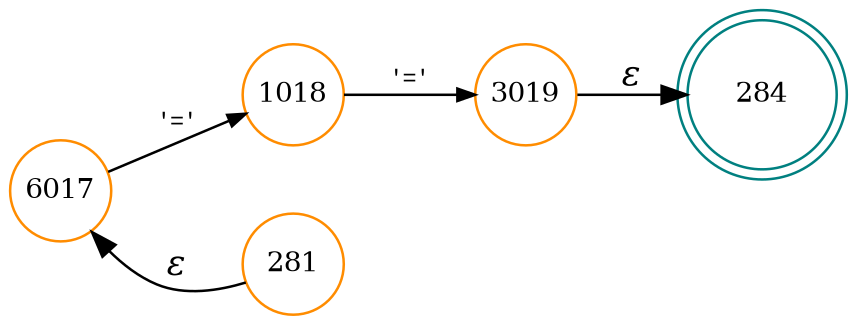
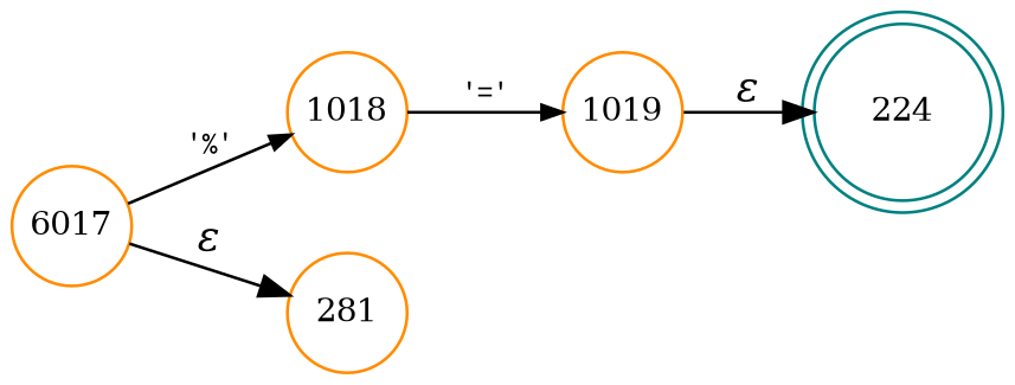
  digraph {
    rankdir=LR
    node [color=darkorange fixedsize=true fontsize=11 shape=circle peripheries=1]
    edge [fontname=Courier]
-   n1 [color=teal label=284 shape=doublecircle width=.6 peripheries=""]
+   n1 [color=teal label=224 shape=doublecircle width=.6 peripheries=""]
    n2 [label=6017 width=.55]
    n3 [label=1018 width=.55]
-   n4 [label=3019 width=.55]
+   n4 [label=1019 width=.55]
    n5 [label=281 width=.55]
-   n2 -> n3 [arrowhead=normal arrowsize=.7 fontsize=11 label="'='"]
+   n2 -> n3 [arrowhead=normal arrowsize=.7 fontsize=11 label="'%'"]
    n3 -> n4 [arrowhead=normal arrowsize=.7 fontsize=11 label="'='"]
    n4 -> n1 [fontname="Times-Italic" label="&epsilon;"]
-   n5 -> n2 [fontname="Times-Italic" label="&epsilon;"]
+   n2 -> n5 [fontname="Times-Italic" label="&epsilon;"]
  }
